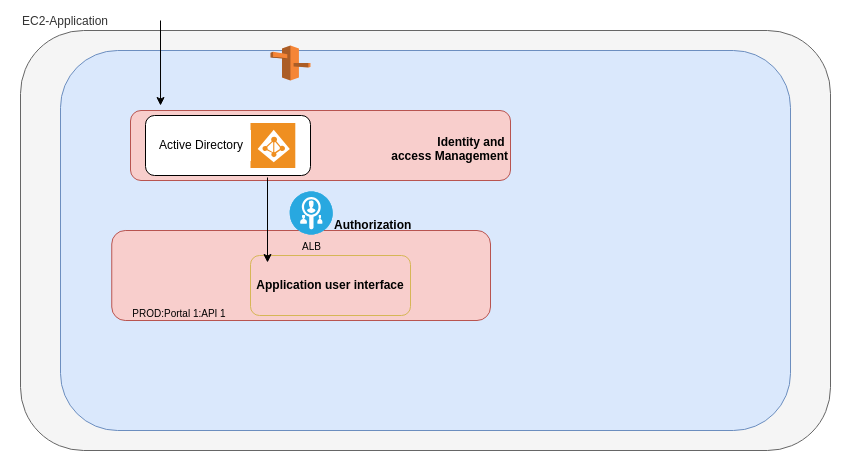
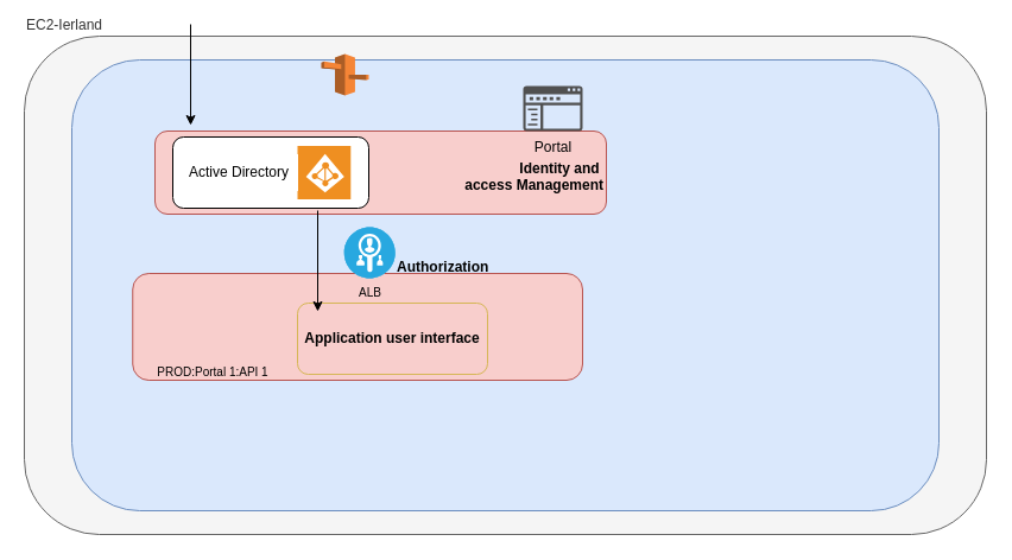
  <mxCell id="0" />
  <mxCell id="1" parent="0" />
- <mxCell id="2" value="EC2-Application" style="rounded=1;whiteSpace=wrap;html=1;fillColor=#f5f5f5;fontColor=#333333;strokeColor=#666666;align=left;imageVerticalAlign=top;labelPosition=center;verticalLabelPosition=top;verticalAlign=bottom;" parent="1" vertex="1"><mxGeometry x="20" y="30" width="810" height="420" as="geometry" /></mxCell>
+ <mxCell id="2" value="EC2-Ierland" style="rounded=1;whiteSpace=wrap;html=1;fillColor=#f5f5f5;fontColor=#333333;strokeColor=#666666;align=left;imageVerticalAlign=top;labelPosition=center;verticalLabelPosition=top;verticalAlign=bottom;" parent="1" vertex="1"><mxGeometry x="20" y="30" width="810" height="420" as="geometry" /></mxCell>
  <mxCell id="3" value="" style="rounded=1;whiteSpace=wrap;html=1;strokeColor=#6c8ebf;align=left;verticalAlign=middle;fontFamily=Helvetica;fontSize=12;fillColor=#dae8fc;" parent="1" vertex="1"><mxGeometry x="60" y="50" width="730" height="380" as="geometry" /></mxCell>
  <mxCell id="4" value="&lt;div&gt;Identity and&amp;nbsp; &lt;br&gt;access Management&lt;/div&gt;&lt;div&gt;&lt;br&gt;&lt;/div&gt;" style="rounded=1;whiteSpace=wrap;html=1;strokeColor=#b85450;align=right;verticalAlign=bottom;fontFamily=Helvetica;fontSize=12;fillColor=#f8cecc;fontStyle=1;labelPosition=center;verticalLabelPosition=middle;" parent="1" vertex="1"><mxGeometry x="130" y="110" width="380" height="70" as="geometry" /></mxCell>
  <mxCell id="5" value="" style="rounded=1;whiteSpace=wrap;html=1;align=left;verticalAlign=middle;fontFamily=Helvetica;fontSize=12;" parent="1" vertex="1"><mxGeometry x="145" y="115" width="165" height="60" as="geometry" /></mxCell>
  <mxCell id="6" value="" style="shadow=0;dashed=0;html=1;strokeColor=none;fillColor=#EF8F21;labelPosition=center;verticalLabelPosition=bottom;verticalAlign=top;align=center;outlineConnect=0;shape=mxgraph.veeam.active_directory;rounded=1;fontFamily=Helvetica;fontSize=12;fontColor=#333333;" parent="1" vertex="1"><mxGeometry x="250" y="122.6" width="44.8" height="44.8" as="geometry" /></mxCell>
  <mxCell id="7" value="&lt;span style=&quot;color: rgb(0, 0, 0); font-size: 12px; text-wrap: nowrap;&quot;&gt;Active Directory&lt;/span&gt;" style="strokeWidth=1;shadow=0;dashed=0;align=center;html=1;shape=mxgraph.mockup.text.textBox;align=left;fontSize=17;spacingLeft=4;spacingTop=-3;whiteSpace=wrap;mainText=;rounded=1;verticalAlign=middle;fontFamily=Helvetica;strokeColor=#FFFFFF;" parent="1" vertex="1"><mxGeometry x="152.5" y="130" width="97.5" height="30" as="geometry" /></mxCell>
  <mxCell id="8" value="" style="endArrow=classic;html=1;rounded=0;entryX=0.079;entryY=-0.071;entryDx=0;entryDy=0;entryPerimeter=0;" edge="1" parent="1" target="4"><mxGeometry width="50" height="50" relative="1" as="geometry"><mxPoint x="160" y="20" as="sourcePoint" /><mxPoint x="440" y="180" as="targetPoint" /></mxGeometry></mxCell>
  <mxCell id="9" value="" style="outlineConnect=0;dashed=0;verticalLabelPosition=bottom;verticalAlign=top;align=center;html=1;shape=mxgraph.aws3.route_53;fillColor=#F58536;gradientColor=none;" vertex="1" parent="1"><mxGeometry x="270" y="45" width="40" height="35" as="geometry" /></mxCell>
+ <mxCell id="10" value="Portal" style="sketch=0;pointerEvents=1;shadow=0;dashed=0;html=1;strokeColor=none;labelPosition=center;verticalLabelPosition=bottom;verticalAlign=top;align=center;fillColor=#505050;shape=mxgraph.mscae.intune.company_portal" vertex="1" parent="1"><mxGeometry x="440" y="72" width="50" height="38" as="geometry" /></mxCell>
  <mxCell id="11" value="" style="rounded=1;whiteSpace=wrap;html=1;fillColor=#f8cecc;strokeColor=#b85450;glass=0;shadow=0;" vertex="1" parent="1"><mxGeometry x="111.25" y="230" width="378.75" height="90" as="geometry" /></mxCell>
  <mxCell id="12" value="Authorization" style="text;html=1;align=left;verticalAlign=middle;whiteSpace=wrap;rounded=0;fontStyle=1" vertex="1" parent="1"><mxGeometry x="332.25" y="220" width="88.75" height="10" as="geometry" /></mxCell>
  <mxCell id="13" value="ALB" style="fillColor=#28A8E0;verticalLabelPosition=bottom;sketch=0;html=1;strokeColor=#ffffff;verticalAlign=top;align=center;points=[[0.145,0.145,0],[0.5,0,0],[0.855,0.145,0],[1,0.5,0],[0.855,0.855,0],[0.5,1,0],[0.145,0.855,0],[0,0.5,0]];pointerEvents=1;shape=mxgraph.cisco_safe.compositeIcon;bgIcon=ellipse;resIcon=mxgraph.cisco_safe.capability.identity_authorization_alt;fontSize=10;" vertex="1" parent="1"><mxGeometry x="289.25" y="191" width="43" height="43" as="geometry" /></mxCell>
  <mxCell id="14" value="PROD:Portal 1:API 1" style="text;html=1;align=center;verticalAlign=middle;whiteSpace=wrap;rounded=0;fontSize=10;" vertex="1" parent="1"><mxGeometry x="114.5" y="308" width="127.5" height="10" as="geometry" /></mxCell>
  <mxCell id="15" value="&lt;b&gt;Application user interface&lt;/b&gt;" style="rounded=1;whiteSpace=wrap;html=1;fillColor=#f8cecc;strokeColor=#d6b656;" vertex="1" parent="1"><mxGeometry x="250" y="255" width="160" height="60" as="geometry" /></mxCell>
  <mxCell id="16" value="" style="endArrow=classic;html=1;rounded=0;entryX=0.079;entryY=-0.071;entryDx=0;entryDy=0;entryPerimeter=0;" edge="1" parent="1"><mxGeometry width="50" height="50" relative="1" as="geometry"><mxPoint x="267" y="177" as="sourcePoint" /><mxPoint x="267" y="262" as="targetPoint" /></mxGeometry></mxCell>
